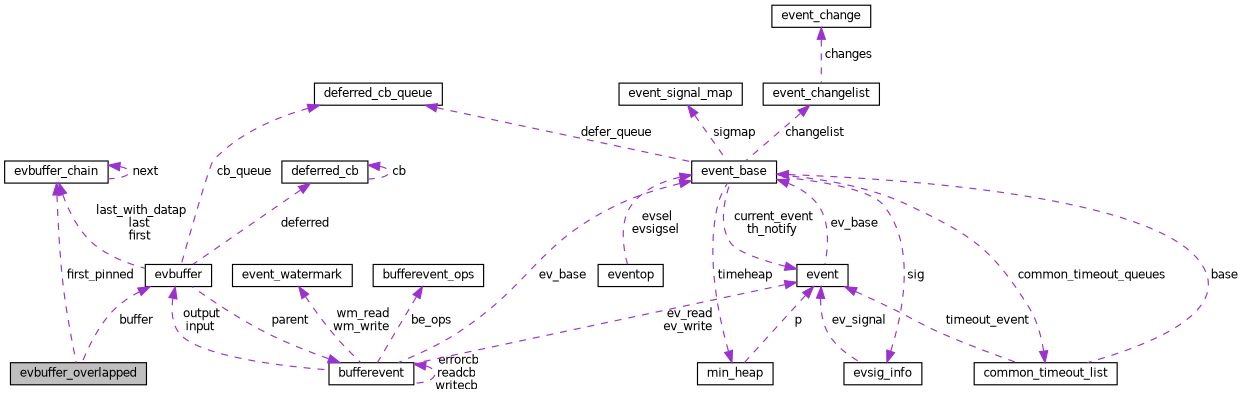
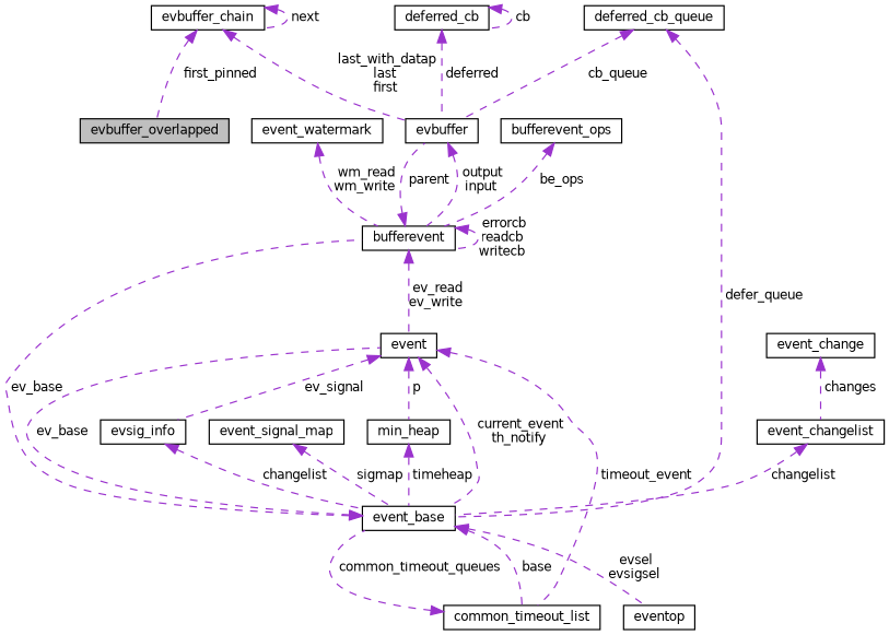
  digraph {
    node [color=black fillcolor=white fontname=Helvetica fontsize=10 shape=record style=filled]
    edge [color=darkorchid3 dir=back fontname=Helvetica fontsize=10 labelfontname=Helvetica labelfontsize=10 style=dashed]
    n1 [fillcolor=grey75 fontcolor=black height=0.2 label=evbuffer_overlapped width=0.4]
    n2 [height=0.2 label=evbuffer_chain width=0.4]
    n3 [height=0.2 label=evbuffer width=0.4]
    n4 [height=0.2 label=bufferevent width=0.4]
    n5 [height=0.2 label=deferred_cb_queue width=0.4]
    n6 [height=0.2 label=event_base width=0.4]
    n7 [height=0.2 label=event width=0.4]
    n8 [height=0.2 label=common_timeout_list width=0.4]
    n9 [height=0.2 label=eventop width=0.4]
    n10 [height=0.2 label=event_watermark width=0.4]
    n11 [height=0.2 label=evsig_info width=0.4]
    n12 [height=0.2 label=min_heap width=0.4]
    n13 [height=0.2 label=event_signal_map width=0.4]
    n14 [height=0.2 label=event_changelist width=0.4]
    n15 [height=0.2 label=event_change width=0.4]
    n16 [height=0.2 label=bufferevent_ops width=0.4]
    n17 [height=0.2 label=deferred_cb width=0.4]
    n2 -> n1 [label=" first_pinned"]
    n2 -> n2 [label=" next"]
    n2 -> n3 [label=" last_with_datap\nlast\nfirst"]
-   n3 -> n1 [label=" buffer"]
    n3 -> n4 [label=" output\ninput"]
    n4 -> n3 [label=" parent"]
    n4 -> n4 [label=" errorcb\nreadcb\nwritecb"]
    n5 -> n3 [label=" cb_queue"]
    n5 -> n6 [label=" defer_queue"]
    n6 -> n4 [label=" ev_base"]
    n6 -> n7 [label=" ev_base"]
    n6 -> n8 [label=" base"]
    n6 -> n9 [label=" evsel\nevsigsel"]
-   n7 -> n4 [label=" ev_read\nev_write"]
+   n4 -> n7 [label=" ev_read\nev_write"]
    n7 -> n6 [label=" current_event\nth_notify"]
    n7 -> n8 [label=" timeout_event"]
    n7 -> n11 [label=" ev_signal"]
    n7 -> n12 [label=" p"]
    n8 -> n6 [label=" common_timeout_queues"]
    n10 -> n4 [label=" wm_read\nwm_write"]
-   n11 -> n6 [label=" sig"]
+   n11 -> n6 [label=" changelist"]
    n12 -> n6 [label=" timeheap"]
    n13 -> n6 [label=" sigmap"]
    n14 -> n6 [label=" changelist"]
    n15 -> n14 [label=" changes"]
    n16 -> n4 [label=" be_ops"]
    n17 -> n3 [label=" deferred"]
    n17 -> n17 [label=" cb"]
  }
